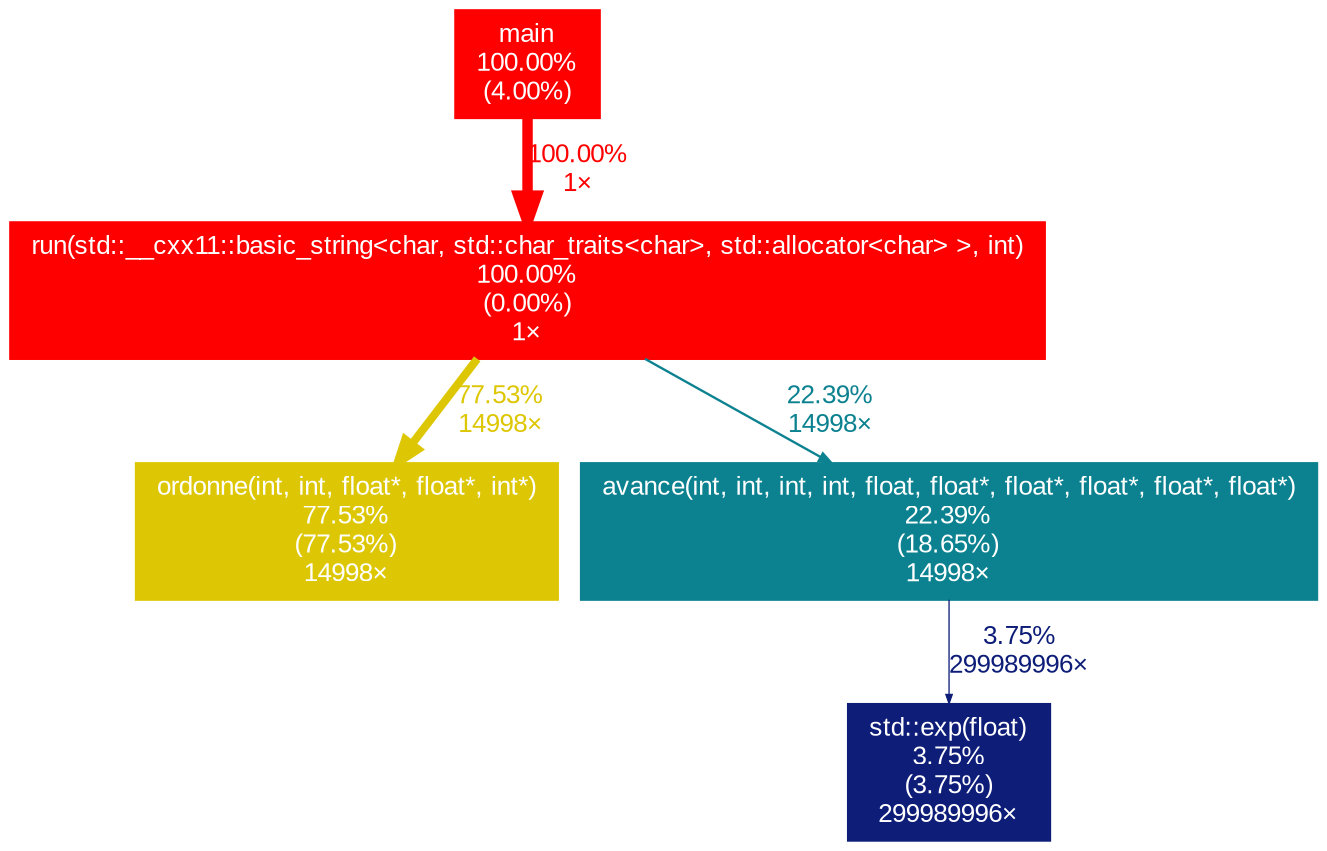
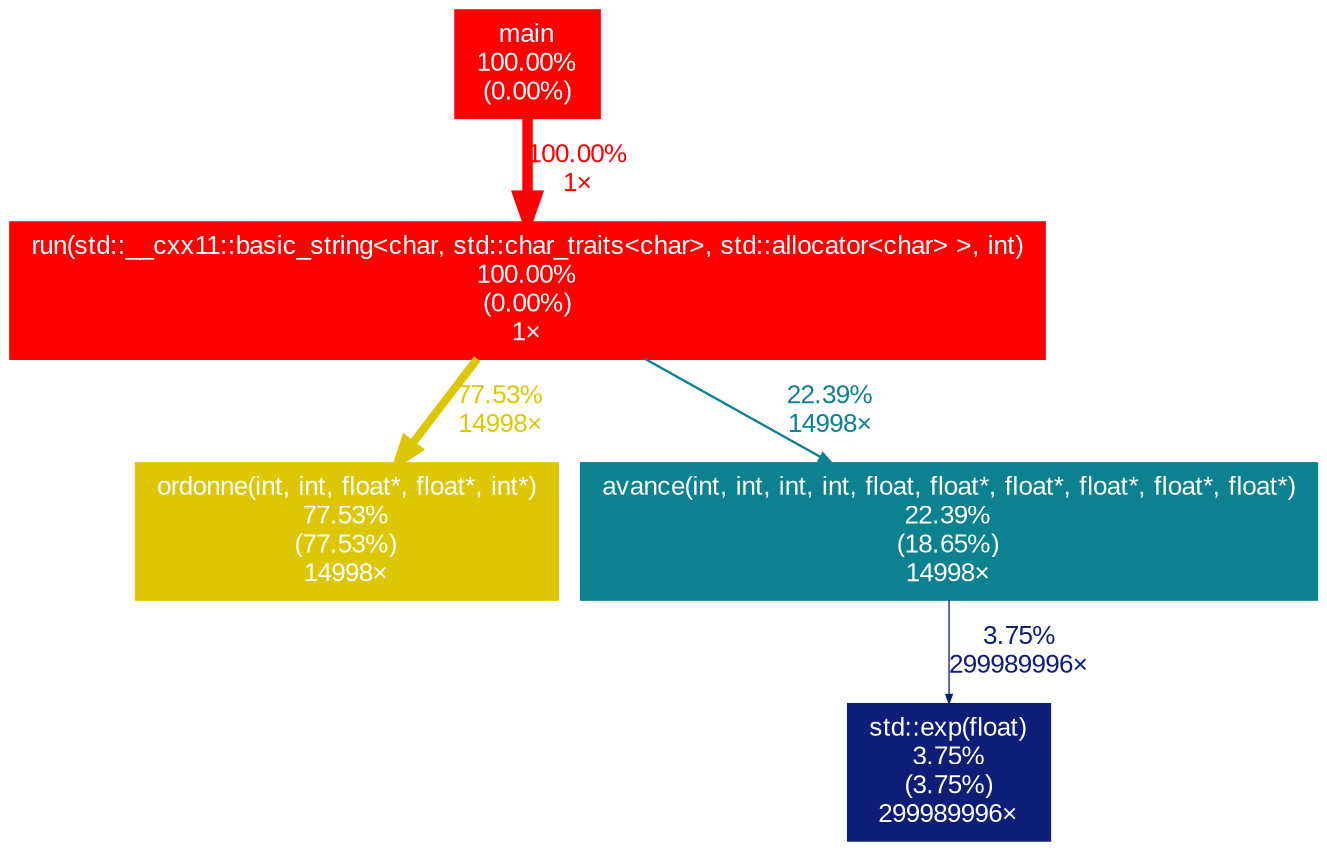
  digraph {
    fontname=Arial
    nodesep=0.125
    ranksep=0.25
    node [color="#ff0000" fontcolor="#ffffff" fontname=Arial fontsize=10.00 shape=box style=filled]
    edge [fontname=Arial fontsize=10.00]
-   n1 [height=0 label="main\n100.00%\n(4.00%)" width=0]
+   n1 [height=0 label="main\n100.00%\n(0.00%)" width=0]
    n2 [height=0 label="run(std::__cxx11::basic_string<char, std::char_traits<char>, std::allocator<char> >, int)\n100.00%\n(0.00%)\n1×" width=0]
    n3 [color="#ddc705" height=0 label="ordonne(int, int, float*, float*, int*)\n77.53%\n(77.53%)\n14998×" width=0]
    n4 [color="#0c8290" height=0 label="avance(int, int, int, int, float, float*, float*, float*, float*, float*)\n22.39%\n(18.65%)\n14998×" width=0]
    n5 [color="#0d1d78" height=0 label="std::exp(float)\n3.75%\n(3.75%)\n299989996×" width=0]
    n1 -> n2 [arrowsize=1.00 color="#ff0000" fontcolor="#ff0000" label="100.00%\n1×" labeldistance=4.00 penwidth=4.00]
    n2 -> n3 [arrowsize=0.88 color="#ddc705" fontcolor="#ddc705" label="77.53%\n14998×" labeldistance=3.10 penwidth=3.10]
    n2 -> n4 [arrowsize=0.47 color="#0c8290" fontcolor="#0c8290" label="22.39%\n14998×" labeldistance=0.90 penwidth=0.90]
    n4 -> n5 [arrowsize=0.35 color="#0d1d78" fontcolor="#0d1d78" label="3.75%\n299989996×" labeldistance=0.50 penwidth=0.50]
  }
